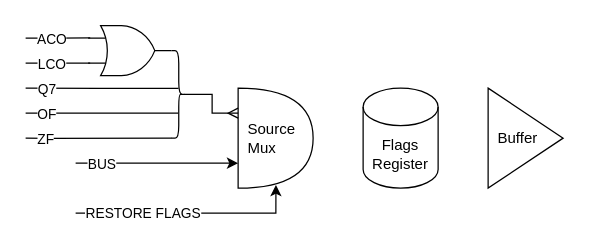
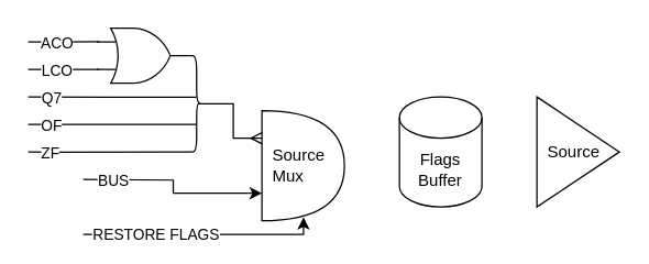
  <mxCell id="0" />
  <mxCell id="1" parent="0" />
  <mxCell id="2" style="edgeStyle=orthogonalEdgeStyle;rounded=0;orthogonalLoop=1;jettySize=auto;html=1;exitX=0.504;exitY=0.968;exitDx=0;exitDy=0;exitPerimeter=0;endArrow=none;endFill=0;startArrow=classic;startFill=1;" edge="1" parent="1" source="6"><mxGeometry relative="1" as="geometry"><mxPoint x="60" y="170" as="targetPoint" /><Array as="points"><mxPoint x="220" y="170" /></Array></mxGeometry></mxCell>
  <mxCell id="3" value="RESTORE FLAGS" style="edgeLabel;html=1;align=center;verticalAlign=middle;resizable=0;points=[];" vertex="1" connectable="0" parent="2"><mxGeometry x="0.831" y="-1" relative="1" as="geometry"><mxPoint x="38" as="offset" /></mxGeometry></mxCell>
  <mxCell id="4" style="edgeStyle=orthogonalEdgeStyle;rounded=0;orthogonalLoop=1;jettySize=auto;html=1;exitX=0;exitY=0.75;exitDx=0;exitDy=0;exitPerimeter=0;startArrow=classic;startFill=1;endArrow=none;endFill=0;" edge="1" parent="1" source="6"><mxGeometry relative="1" as="geometry"><mxPoint x="60" y="130" as="targetPoint" /></mxGeometry></mxCell>
  <mxCell id="5" value="BUS" style="edgeLabel;html=1;align=center;verticalAlign=middle;resizable=0;points=[];" vertex="1" connectable="0" parent="4"><mxGeometry x="0.778" relative="1" as="geometry"><mxPoint x="6" as="offset" /></mxGeometry></mxCell>
- <mxCell id="6" value="Source&lt;br&gt;Mux" style="shape=or;whiteSpace=wrap;html=1;align=left;spacingLeft=6;" vertex="1" parent="1"><mxGeometry x="190" y="70" width="60" height="80" as="geometry" /></mxCell>
- <mxCell id="7" value="Flags&lt;br&gt;Register" style="shape=cylinder3;whiteSpace=wrap;html=1;boundedLbl=1;backgroundOutline=1;size=15;" vertex="1" parent="1"><mxGeometry x="290" y="70" width="60" height="80" as="geometry" /></mxCell>
- <mxCell id="8" value="Buffer" style="triangle;whiteSpace=wrap;html=1;align=left;spacingLeft=6;" vertex="1" parent="1"><mxGeometry x="390" y="70" width="60" height="80" as="geometry" /></mxCell>
+ <mxCell id="6" value="Source&lt;br&gt;Mux" style="shape=or;whiteSpace=wrap;html=1;align=left;spacingLeft=6;" vertex="1" parent="1"><mxGeometry x="190" y="80" width="60" height="80" as="geometry" /></mxCell>
+ <mxCell id="7" value="Flags&lt;br&gt;Buffer" style="shape=cylinder3;whiteSpace=wrap;html=1;boundedLbl=1;backgroundOutline=1;size=15;" vertex="1" parent="1"><mxGeometry x="290" y="70" width="60" height="80" as="geometry" /></mxCell>
+ <mxCell id="8" value="Source" style="triangle;whiteSpace=wrap;html=1;align=left;spacingLeft=6;" vertex="1" parent="1"><mxGeometry x="390" y="70" width="60" height="80" as="geometry" /></mxCell>
  <mxCell id="9" style="edgeStyle=orthogonalEdgeStyle;rounded=0;orthogonalLoop=1;jettySize=auto;html=1;exitX=0.025;exitY=0.247;exitDx=0;exitDy=0;exitPerimeter=0;startArrow=none;startFill=0;endArrow=none;endFill=0;" edge="1" parent="1" source="15"><mxGeometry relative="1" as="geometry"><mxPoint x="20" y="30" as="targetPoint" /><mxPoint x="70" y="30" as="sourcePoint" /></mxGeometry></mxCell>
  <mxCell id="10" value="ACO" style="edgeLabel;html=1;align=center;verticalAlign=middle;resizable=0;points=[];" vertex="1" connectable="0" parent="9"><mxGeometry x="0.778" relative="1" as="geometry"><mxPoint x="14" as="offset" /></mxGeometry></mxCell>
  <mxCell id="11" style="edgeStyle=orthogonalEdgeStyle;rounded=0;orthogonalLoop=1;jettySize=auto;html=1;startArrow=none;startFill=0;endArrow=none;endFill=0;exitX=0.518;exitY=0.43;exitDx=0;exitDy=0;exitPerimeter=0;" edge="1" parent="1" source="21"><mxGeometry relative="1" as="geometry"><mxPoint x="20" y="70" as="targetPoint" /><mxPoint x="130" y="70" as="sourcePoint" /></mxGeometry></mxCell>
  <mxCell id="12" value="Q7" style="edgeLabel;html=1;align=center;verticalAlign=middle;resizable=0;points=[];" vertex="1" connectable="0" parent="11"><mxGeometry x="0.778" relative="1" as="geometry"><mxPoint x="3" as="offset" /></mxGeometry></mxCell>
  <mxCell id="13" style="edgeStyle=orthogonalEdgeStyle;rounded=0;orthogonalLoop=1;jettySize=auto;html=1;exitX=0.024;exitY=0.75;exitDx=0;exitDy=0;exitPerimeter=0;startArrow=none;startFill=0;endArrow=none;endFill=0;" edge="1" parent="1" source="15"><mxGeometry relative="1" as="geometry"><mxPoint x="20" y="50" as="targetPoint" /><mxPoint x="70" y="50" as="sourcePoint" /></mxGeometry></mxCell>
  <mxCell id="14" value="LCO" style="edgeLabel;html=1;align=center;verticalAlign=middle;resizable=0;points=[];" vertex="1" connectable="0" parent="13"><mxGeometry x="0.778" relative="1" as="geometry"><mxPoint x="14" as="offset" /></mxGeometry></mxCell>
  <mxCell id="15" value="" style="verticalLabelPosition=bottom;shadow=0;dashed=0;align=center;html=1;verticalAlign=top;shape=mxgraph.electrical.logic_gates.logic_gate;operation=or;" vertex="1" parent="1"><mxGeometry x="70" y="20" width="66.67" height="40" as="geometry" /></mxCell>
  <mxCell id="16" style="edgeStyle=orthogonalEdgeStyle;rounded=0;orthogonalLoop=1;jettySize=auto;html=1;startArrow=none;startFill=0;endArrow=none;endFill=0;exitX=0.532;exitY=0.713;exitDx=0;exitDy=0;exitPerimeter=0;" edge="1" parent="1" source="21"><mxGeometry relative="1" as="geometry"><mxPoint x="20" y="90" as="targetPoint" /><mxPoint x="130" y="90" as="sourcePoint" /></mxGeometry></mxCell>
  <mxCell id="17" value="OF" style="edgeLabel;html=1;align=center;verticalAlign=middle;resizable=0;points=[];" vertex="1" connectable="0" parent="16"><mxGeometry x="0.778" relative="1" as="geometry"><mxPoint x="3" as="offset" /></mxGeometry></mxCell>
  <mxCell id="18" style="edgeStyle=orthogonalEdgeStyle;rounded=0;orthogonalLoop=1;jettySize=auto;html=1;startArrow=none;startFill=0;endArrow=none;endFill=0;exitX=0.974;exitY=1.001;exitDx=0;exitDy=0;exitPerimeter=0;" edge="1" parent="1" source="21"><mxGeometry relative="1" as="geometry"><mxPoint x="20" y="110" as="targetPoint" /><mxPoint x="130" y="110" as="sourcePoint" /><Array as="points"><mxPoint x="38" y="110" /></Array></mxGeometry></mxCell>
  <mxCell id="19" value="ZF" style="edgeLabel;html=1;align=center;verticalAlign=middle;resizable=0;points=[];" vertex="1" connectable="0" parent="18"><mxGeometry x="0.778" relative="1" as="geometry"><mxPoint x="3" as="offset" /></mxGeometry></mxCell>
  <mxCell id="20" style="edgeStyle=orthogonalEdgeStyle;rounded=0;orthogonalLoop=1;jettySize=auto;html=1;exitX=0.1;exitY=0.5;exitDx=0;exitDy=0;exitPerimeter=0;startArrow=none;startFill=0;endArrow=ERmany;endFill=0;entryX=0;entryY=0.25;entryDx=0;entryDy=0;entryPerimeter=0;" edge="1" parent="1" source="21" target="6"><mxGeometry relative="1" as="geometry"><mxPoint x="170" y="100" as="targetPoint" /></mxGeometry></mxCell>
  <mxCell id="21" value="" style="shape=curlyBracket;whiteSpace=wrap;html=1;rounded=1;flipH=1;" vertex="1" parent="1"><mxGeometry x="136.67" y="40" width="11.67" height="70" as="geometry" /></mxCell>
